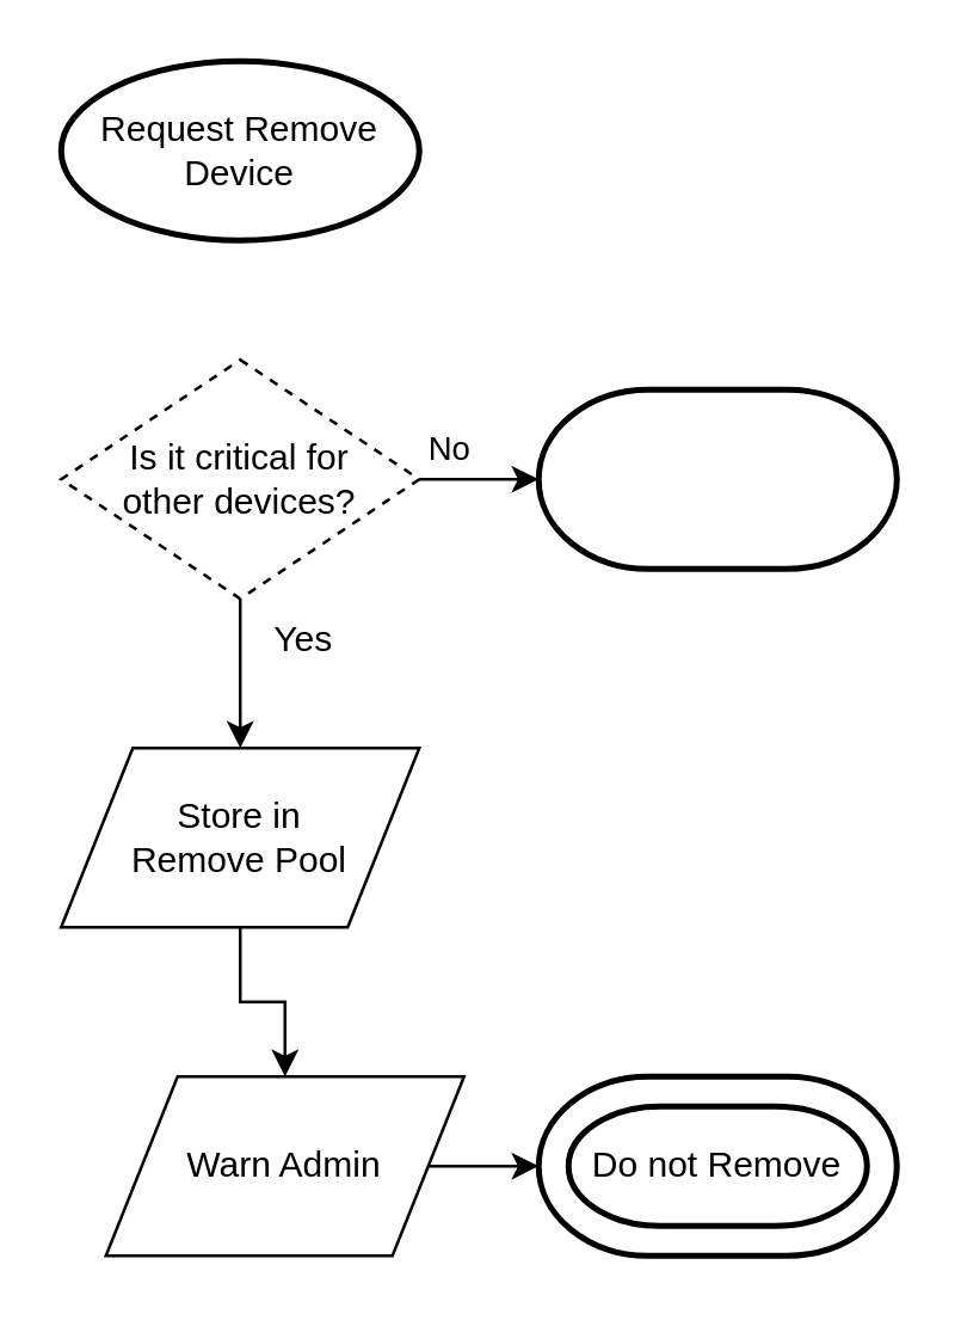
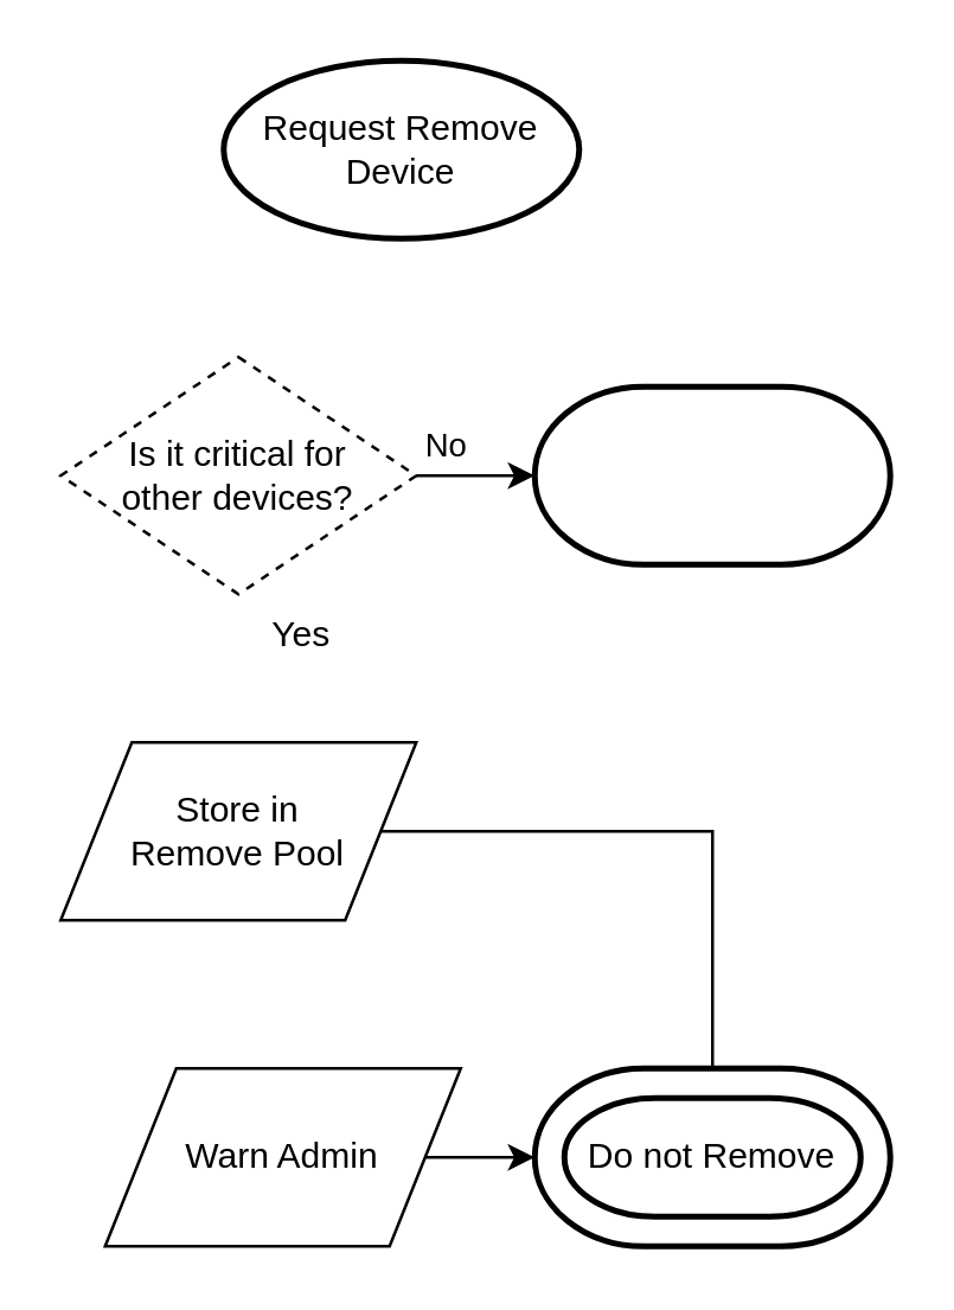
  <mxCell id="0" />
  <mxCell id="1" parent="0" />
- <mxCell id="2" value="Request Remove Device" style="strokeWidth=2;html=1;shape=mxgraph.flowchart.start_1;whiteSpace=wrap;" parent="1" vertex="1"><mxGeometry x="20" y="20" width="120" height="60" as="geometry" /></mxCell>
+ <mxCell id="2" value="Request Remove Device" style="strokeWidth=2;html=1;shape=mxgraph.flowchart.start_1;whiteSpace=wrap;" parent="1" vertex="1"><mxGeometry x="75" y="20" width="120" height="60" as="geometry" /></mxCell>
  <mxCell id="3" value="No" style="edgeStyle=orthogonalEdgeStyle;rounded=0;orthogonalLoop=1;jettySize=auto;html=1;entryX=0;entryY=0.5;entryDx=0;entryDy=0;entryPerimeter=0;" parent="1" source="5" target="10" edge="1"><mxGeometry x="-0.5" y="10" relative="1" as="geometry"><mxPoint x="150" y="160" as="sourcePoint" /><mxPoint x="190" y="160" as="targetPoint" /><mxPoint as="offset" /></mxGeometry></mxCell>
- <mxCell id="4" value="" style="edgeStyle=orthogonalEdgeStyle;rounded=0;orthogonalLoop=1;jettySize=auto;html=1;" parent="1" source="5" target="7" edge="1"><mxGeometry relative="1" as="geometry"><mxPoint x="80" y="240" as="targetPoint" /></mxGeometry></mxCell>
  <mxCell id="5" value="Is it critical for&lt;br&gt;other devices?" style="rhombus;whiteSpace=wrap;html=1;dashed=1;" parent="1" vertex="1"><mxGeometry x="20" y="120" width="120" height="80" as="geometry" /></mxCell>
- <mxCell id="6" style="edgeStyle=orthogonalEdgeStyle;rounded=0;orthogonalLoop=1;jettySize=auto;html=1;" edge="1" parent="1" source="7" target="15"><mxGeometry relative="1" as="geometry" /></mxCell>
+ <mxCell id="6" style="edgeStyle=orthogonalEdgeStyle;rounded=0;orthogonalLoop=1;jettySize=auto;html=1;" edge="1" parent="1" source="7" target="13"><mxGeometry relative="1" as="geometry" /></mxCell>
  <mxCell id="7" value="Store in &lt;br&gt;Remove Pool" style="shape=parallelogram;perimeter=parallelogramPerimeter;whiteSpace=wrap;html=1;" parent="1" vertex="1"><mxGeometry x="20" y="250" width="120" height="60" as="geometry" /></mxCell>
  <mxCell id="8" value="Yes" style="text;html=1;resizable=0;points=[];align=center;verticalAlign=middle;labelBackgroundColor=#ffffff;" parent="1" vertex="1" connectable="0"><mxGeometry x="80" y="219.862" as="geometry"><mxPoint x="20" y="-6" as="offset" /></mxGeometry></mxCell>
  <mxCell id="9" value="" style="group" parent="1" vertex="1" connectable="0"><mxGeometry x="180" y="130" width="120" height="60" as="geometry" /></mxCell>
  <mxCell id="10" value="" style="strokeWidth=2;html=1;shape=mxgraph.flowchart.terminator;whiteSpace=wrap;" parent="9" vertex="1"><mxGeometry width="120" height="60" as="geometry" /></mxCell>
  <mxCell id="11" value="" style="group" parent="1" vertex="1" connectable="0"><mxGeometry x="180" y="360" width="120" height="60" as="geometry" /></mxCell>
  <mxCell id="12" value="" style="strokeWidth=2;html=1;shape=mxgraph.flowchart.terminator;whiteSpace=wrap;" parent="11" vertex="1"><mxGeometry width="120" height="60" as="geometry" /></mxCell>
  <mxCell id="13" value="Do not Remove" style="strokeWidth=2;html=1;shape=mxgraph.flowchart.terminator;whiteSpace=wrap;" parent="11" vertex="1"><mxGeometry x="10" y="10" width="100" height="40" as="geometry" /></mxCell>
  <mxCell id="14" style="edgeStyle=orthogonalEdgeStyle;rounded=0;orthogonalLoop=1;jettySize=auto;html=1;" edge="1" parent="1" source="15" target="12"><mxGeometry relative="1" as="geometry" /></mxCell>
  <mxCell id="15" value="Warn Admin" style="shape=parallelogram;perimeter=parallelogramPerimeter;whiteSpace=wrap;html=1;" vertex="1" parent="1"><mxGeometry x="35" y="360" width="120" height="60" as="geometry" /></mxCell>
